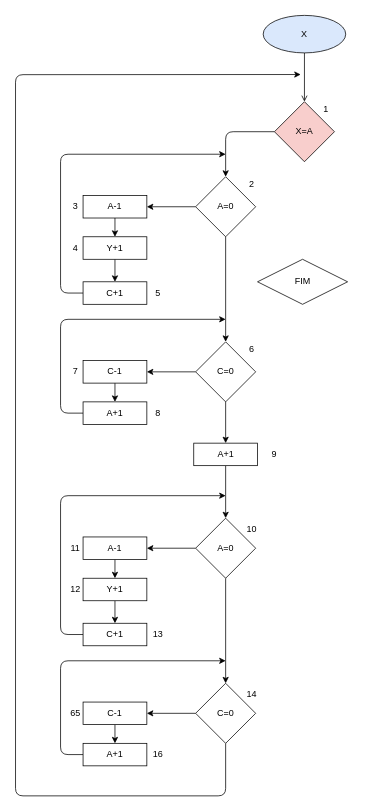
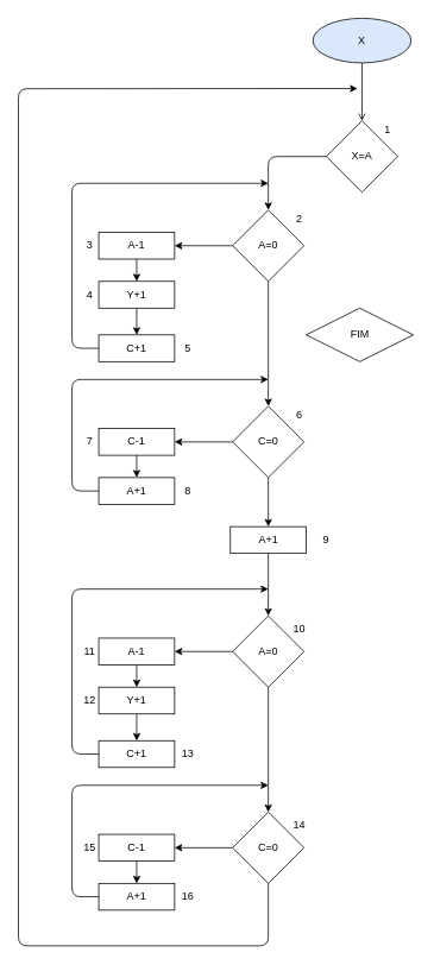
  <mxCell id="0" />
  <mxCell id="1" parent="0" />
  <mxCell id="2" value="" style="edgeStyle=none;html=1;entryX=0.5;entryY=0;entryDx=0;entryDy=0;endArrow=open;" edge="1" parent="1" source="3" target="5"><mxGeometry relative="1" as="geometry"><mxPoint x="405" y="100" as="targetPoint" /></mxGeometry></mxCell>
  <mxCell id="3" value="X" style="ellipse;whiteSpace=wrap;html=1;fillColor=#dae8fc;" vertex="1" parent="1"><mxGeometry x="350" width="110" height="50" as="geometry" y="20" /></mxCell>
  <mxCell id="4" style="edgeStyle=none;html=1;exitX=0;exitY=0.5;exitDx=0;exitDy=0;entryX=0.5;entryY=0;entryDx=0;entryDy=0;" edge="1" parent="1" source="5" target="10"><mxGeometry relative="1" as="geometry"><Array as="points"><mxPoint x="300" y="175" /></Array></mxGeometry></mxCell>
- <mxCell id="5" value="X=A" style="rhombus;whiteSpace=wrap;html=1;fillColor=#f8cecc;" vertex="1" parent="1"><mxGeometry x="365" y="135" width="80" height="80" as="geometry" /></mxCell>
+ <mxCell id="5" value="X=A" style="rhombus;whiteSpace=wrap;html=1;" vertex="1" parent="1"><mxGeometry x="365" y="135" width="80" height="80" as="geometry" /></mxCell>
  <mxCell id="6" style="edgeStyle=none;html=1;exitX=0.5;exitY=1;exitDx=0;exitDy=0;" edge="1" parent="1" source="7"><mxGeometry relative="1" as="geometry"><mxPoint x="300" y="690" as="targetPoint" /></mxGeometry></mxCell>
  <mxCell id="7" value="A+1" style="whiteSpace=wrap;html=1;" vertex="1" parent="1"><mxGeometry x="257.5" y="590" width="85" height="30" as="geometry" /></mxCell>
  <mxCell id="8" value="" style="edgeStyle=none;html=1;" edge="1" parent="1" source="10" target="12"><mxGeometry relative="1" as="geometry" /></mxCell>
  <mxCell id="9" value="" style="edgeStyle=none;html=1;" edge="1" parent="1" source="10" target="19"><mxGeometry relative="1" as="geometry" /></mxCell>
  <mxCell id="10" value="A=0" style="rhombus;whiteSpace=wrap;html=1;" vertex="1" parent="1"><mxGeometry x="260" y="235" width="80" height="80" as="geometry" /></mxCell>
  <mxCell id="11" value="" style="edgeStyle=none;html=1;" edge="1" parent="1" source="12" target="14"><mxGeometry relative="1" as="geometry" /></mxCell>
  <mxCell id="12" value="A-1" style="whiteSpace=wrap;html=1;" vertex="1" parent="1"><mxGeometry x="110" y="260" width="85" height="30" as="geometry" /></mxCell>
  <mxCell id="13" value="" style="edgeStyle=none;html=1;" edge="1" parent="1" source="14" target="16"><mxGeometry relative="1" as="geometry" /></mxCell>
  <mxCell id="14" value="Y+1" style="whiteSpace=wrap;html=1;" vertex="1" parent="1"><mxGeometry x="110" y="315" width="85" height="30" as="geometry" /></mxCell>
  <mxCell id="15" style="edgeStyle=none;html=1;exitX=0;exitY=0.5;exitDx=0;exitDy=0;" edge="1" parent="1" source="16"><mxGeometry relative="1" as="geometry"><mxPoint x="300" y="205" as="targetPoint" /><Array as="points"><mxPoint x="80" y="390" /><mxPoint x="80" y="205" /></Array></mxGeometry></mxCell>
  <mxCell id="16" value="C+1" style="whiteSpace=wrap;html=1;" vertex="1" parent="1"><mxGeometry x="110" y="375" width="85" height="30" as="geometry" /></mxCell>
  <mxCell id="17" value="" style="edgeStyle=none;html=1;" edge="1" parent="1" source="19" target="21"><mxGeometry relative="1" as="geometry" /></mxCell>
  <mxCell id="18" style="edgeStyle=none;html=1;exitX=0.5;exitY=1;exitDx=0;exitDy=0;entryX=0.5;entryY=0;entryDx=0;entryDy=0;" edge="1" parent="1" source="19" target="7"><mxGeometry relative="1" as="geometry" /></mxCell>
  <mxCell id="19" value="C=0" style="rhombus;whiteSpace=wrap;html=1;" vertex="1" parent="1"><mxGeometry x="260" y="455" width="80" height="80" as="geometry" /></mxCell>
  <mxCell id="20" value="" style="edgeStyle=none;html=1;" edge="1" parent="1" source="21" target="23"><mxGeometry relative="1" as="geometry" /></mxCell>
  <mxCell id="21" value="C-1" style="whiteSpace=wrap;html=1;" vertex="1" parent="1"><mxGeometry x="110" y="480" width="85" height="30" as="geometry" /></mxCell>
  <mxCell id="22" style="edgeStyle=none;html=1;exitX=0;exitY=0.5;exitDx=0;exitDy=0;" edge="1" parent="1" source="23"><mxGeometry relative="1" as="geometry"><mxPoint x="300" y="425" as="targetPoint" /><Array as="points"><mxPoint x="80" y="550" /><mxPoint x="80" y="425" /></Array></mxGeometry></mxCell>
  <mxCell id="23" value="A+1" style="whiteSpace=wrap;html=1;" vertex="1" parent="1"><mxGeometry x="110" y="535" width="85" height="30" as="geometry" /></mxCell>
  <mxCell id="24" value="" style="edgeStyle=none;html=1;" edge="1" parent="1" source="26" target="28"><mxGeometry relative="1" as="geometry" /></mxCell>
  <mxCell id="25" value="" style="edgeStyle=none;html=1;" edge="1" parent="1" source="26" target="35"><mxGeometry relative="1" as="geometry" /></mxCell>
  <mxCell id="26" value="A=0" style="rhombus;whiteSpace=wrap;html=1;" vertex="1" parent="1"><mxGeometry x="260" y="690" width="80" height="80" as="geometry" /></mxCell>
  <mxCell id="27" value="" style="edgeStyle=none;html=1;" edge="1" parent="1" source="28" target="30"><mxGeometry relative="1" as="geometry" /></mxCell>
  <mxCell id="28" value="A-1" style="whiteSpace=wrap;html=1;" vertex="1" parent="1"><mxGeometry x="110" y="715" width="85" height="30" as="geometry" /></mxCell>
  <mxCell id="29" value="" style="edgeStyle=none;html=1;" edge="1" parent="1" source="30" target="32"><mxGeometry relative="1" as="geometry" /></mxCell>
  <mxCell id="30" value="Y+1" style="whiteSpace=wrap;html=1;" vertex="1" parent="1"><mxGeometry x="110" y="770" width="85" height="30" as="geometry" /></mxCell>
  <mxCell id="31" style="edgeStyle=none;html=1;exitX=0;exitY=0.5;exitDx=0;exitDy=0;" edge="1" parent="1" source="32"><mxGeometry relative="1" as="geometry"><mxPoint x="300" y="660" as="targetPoint" /><Array as="points"><mxPoint x="80" y="845" /><mxPoint x="80" y="660" /></Array></mxGeometry></mxCell>
  <mxCell id="32" value="C+1" style="whiteSpace=wrap;html=1;" vertex="1" parent="1"><mxGeometry x="110" y="830" width="85" height="30" as="geometry" /></mxCell>
  <mxCell id="33" value="" style="edgeStyle=none;html=1;" edge="1" parent="1" source="35" target="37"><mxGeometry relative="1" as="geometry" /></mxCell>
  <mxCell id="34" style="edgeStyle=none;html=1;exitX=0.5;exitY=1;exitDx=0;exitDy=0;fontFamily=Helvetica;fontSize=12;" edge="1" parent="1" source="35"><mxGeometry relative="1" as="geometry"><mxPoint x="400" y="98.8" as="targetPoint" /><Array as="points"><mxPoint x="300" y="1060" /><mxPoint y="1060" x="20" /><mxPoint y="99" x="20" /></Array></mxGeometry></mxCell>
  <mxCell id="35" value="C=0" style="rhombus;whiteSpace=wrap;html=1;" vertex="1" parent="1"><mxGeometry x="260" y="910" width="80" height="80" as="geometry" /></mxCell>
  <mxCell id="36" value="" style="edgeStyle=none;html=1;" edge="1" parent="1" source="37" target="39"><mxGeometry relative="1" as="geometry" /></mxCell>
  <mxCell id="37" value="C-1" style="whiteSpace=wrap;html=1;" vertex="1" parent="1"><mxGeometry x="110" y="935" width="85" height="30" as="geometry" /></mxCell>
  <mxCell id="38" style="edgeStyle=none;html=1;exitX=0;exitY=0.5;exitDx=0;exitDy=0;" edge="1" parent="1" source="39"><mxGeometry relative="1" as="geometry"><mxPoint x="300" y="880" as="targetPoint" /><Array as="points"><mxPoint x="80" y="1005" /><mxPoint x="80" y="880" /></Array></mxGeometry></mxCell>
  <mxCell id="39" value="A+1" style="whiteSpace=wrap;html=1;" vertex="1" parent="1"><mxGeometry x="110" y="990" width="85" height="30" as="geometry" /></mxCell>
  <mxCell id="40" value="FIM" style="rhombus;whiteSpace=wrap;html=1;" vertex="1" parent="1"><mxGeometry x="342.5" y="345" width="120" height="60" as="geometry" /></mxCell>
  <mxCell id="41" value="1" style="text;html=1;strokeColor=none;fillColor=none;align=center;verticalAlign=middle;whiteSpace=wrap;rounded=0;" vertex="1" parent="1"><mxGeometry x="404" y="130" width="60" height="30" as="geometry" /></mxCell>
  <mxCell id="42" value="2&lt;span style=&quot;color: rgba(0 , 0 , 0 , 0) ; font-family: monospace ; font-size: 0px&quot;&gt;%3CmxGraphModel%3E%3Croot%3E%3CmxCell%20id%3D%220%22%2F%3E%3CmxCell%20id%3D%221%22%20parent%3D%220%22%2F%3E%3CmxCell%20id%3D%222%22%20value%3D%221%22%20style%3D%22text%3Bhtml%3D1%3BstrokeColor%3Dnone%3BfillColor%3Dnone%3Balign%3Dcenter%3BverticalAlign%3Dmiddle%3BwhiteSpace%3Dwrap%3Brounded%3D0%3B%22%20vertex%3D%221%22%20parent%3D%221%22%3E%3CmxGeometry%20x%3D%22384%22%20y%3D%22110%22%20width%3D%2260%22%20height%3D%2230%22%20as%3D%22geometry%22%2F%3E%3C%2FmxCell%3E%3C%2Froot%3E%3C%2FmxGraphModel%3E&lt;br&gt;&lt;/span&gt;" style="text;html=1;strokeColor=none;fillColor=none;align=center;verticalAlign=middle;whiteSpace=wrap;rounded=0;" vertex="1" parent="1"><mxGeometry x="305" y="230" width="60" height="30" as="geometry" /></mxCell>
  <mxCell id="43" value="3" style="text;html=1;strokeColor=none;fillColor=none;align=center;verticalAlign=middle;whiteSpace=wrap;rounded=0;fontFamily=Helvetica;fontSize=12;" vertex="1" parent="1"><mxGeometry x="70" y="260" width="60" height="30" as="geometry" /></mxCell>
  <mxCell id="44" value="4" style="text;html=1;strokeColor=none;fillColor=none;align=center;verticalAlign=middle;whiteSpace=wrap;rounded=0;fontFamily=Helvetica;fontSize=12;" vertex="1" parent="1"><mxGeometry x="70" y="315" width="60" height="30" as="geometry" /></mxCell>
  <mxCell id="45" value="5" style="text;html=1;strokeColor=none;fillColor=none;align=center;verticalAlign=middle;whiteSpace=wrap;rounded=0;fontFamily=Helvetica;fontSize=12;" vertex="1" parent="1"><mxGeometry x="180" y="375" width="60" height="30" as="geometry" /></mxCell>
  <mxCell id="46" value="6" style="text;html=1;strokeColor=none;fillColor=none;align=center;verticalAlign=middle;whiteSpace=wrap;rounded=0;fontFamily=Helvetica;fontSize=12;" vertex="1" parent="1"><mxGeometry x="305" y="450" width="60" height="30" as="geometry" /></mxCell>
  <mxCell id="47" value="7" style="text;html=1;strokeColor=none;fillColor=none;align=center;verticalAlign=middle;whiteSpace=wrap;rounded=0;fontFamily=Helvetica;fontSize=12;" vertex="1" parent="1"><mxGeometry x="70" y="480" width="60" height="30" as="geometry" /></mxCell>
  <mxCell id="48" value="8" style="text;html=1;strokeColor=none;fillColor=none;align=center;verticalAlign=middle;whiteSpace=wrap;rounded=0;fontFamily=Helvetica;fontSize=12;" vertex="1" parent="1"><mxGeometry x="180" y="535" width="60" height="30" as="geometry" /></mxCell>
  <mxCell id="49" value="9" style="text;html=1;strokeColor=none;fillColor=none;align=center;verticalAlign=middle;whiteSpace=wrap;rounded=0;fontFamily=Helvetica;fontSize=12;" vertex="1" parent="1"><mxGeometry x="335" y="590" width="60" height="30" as="geometry" /></mxCell>
  <mxCell id="50" value="10" style="text;html=1;strokeColor=none;fillColor=none;align=center;verticalAlign=middle;whiteSpace=wrap;rounded=0;fontFamily=Helvetica;fontSize=12;" vertex="1" parent="1"><mxGeometry x="305" y="690" width="60" height="30" as="geometry" /></mxCell>
  <mxCell id="51" value="11" style="text;html=1;strokeColor=none;fillColor=none;align=center;verticalAlign=middle;whiteSpace=wrap;rounded=0;fontFamily=Helvetica;fontSize=12;" vertex="1" parent="1"><mxGeometry x="70" y="715" width="60" height="30" as="geometry" /></mxCell>
  <mxCell id="52" value="12" style="text;html=1;strokeColor=none;fillColor=none;align=center;verticalAlign=middle;whiteSpace=wrap;rounded=0;fontFamily=Helvetica;fontSize=12;" vertex="1" parent="1"><mxGeometry x="70" y="770" width="60" height="30" as="geometry" /></mxCell>
  <mxCell id="53" value="13" style="text;html=1;strokeColor=none;fillColor=none;align=center;verticalAlign=middle;whiteSpace=wrap;rounded=0;fontFamily=Helvetica;fontSize=12;" vertex="1" parent="1"><mxGeometry x="180" y="830" width="60" height="30" as="geometry" /></mxCell>
  <mxCell id="54" value="14" style="text;html=1;strokeColor=none;fillColor=none;align=center;verticalAlign=middle;whiteSpace=wrap;rounded=0;fontFamily=Helvetica;fontSize=12;" vertex="1" parent="1"><mxGeometry x="305" y="910" width="60" height="30" as="geometry" /></mxCell>
- <mxCell id="55" value="65" style="text;html=1;strokeColor=none;fillColor=none;align=center;verticalAlign=middle;whiteSpace=wrap;rounded=0;fontFamily=Helvetica;fontSize=12;" vertex="1" parent="1"><mxGeometry x="70" y="935" width="60" height="30" as="geometry" /></mxCell>
+ <mxCell id="55" value="15" style="text;html=1;strokeColor=none;fillColor=none;align=center;verticalAlign=middle;whiteSpace=wrap;rounded=0;fontFamily=Helvetica;fontSize=12;" vertex="1" parent="1"><mxGeometry x="70" y="935" width="60" height="30" as="geometry" /></mxCell>
  <mxCell id="56" value="16" style="text;html=1;strokeColor=none;fillColor=none;align=center;verticalAlign=middle;whiteSpace=wrap;rounded=0;fontFamily=Helvetica;fontSize=12;" vertex="1" parent="1"><mxGeometry x="180" y="990" width="60" height="30" as="geometry" /></mxCell>
